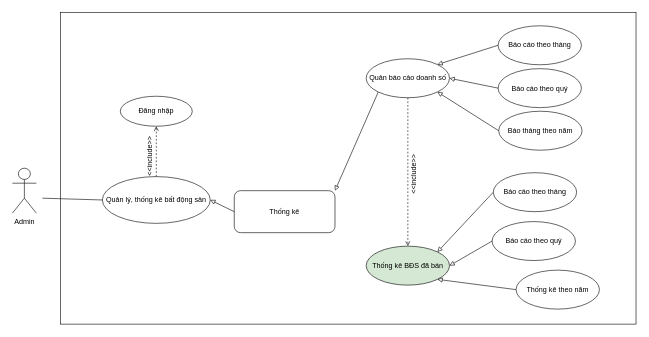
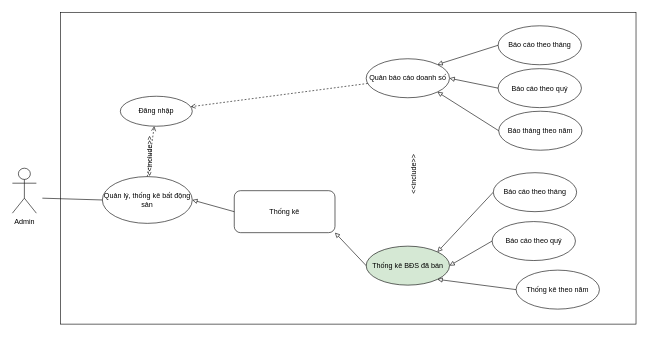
  <mxCell id="0" />
  <mxCell id="1" parent="0" />
  <mxCell id="2" value="Admin" style="shape=umlActor;verticalLabelPosition=bottom;labelBackgroundColor=#ffffff;verticalAlign=top;html=1;outlineConnect=0;" parent="1" vertex="1"><mxGeometry x="20" y="280" width="40" height="75" as="geometry" /></mxCell>
  <mxCell id="3" value="" style="rounded=0;whiteSpace=wrap;html=1;" parent="1" vertex="1"><mxGeometry x="100" y="20" width="960" height="520" as="geometry" /></mxCell>
- <mxCell id="4" value="Quản lý, thống kê bất động sản" style="ellipse;whiteSpace=wrap;html=1;" parent="1" vertex="1"><mxGeometry x="170" y="294" width="180" height="78" as="geometry" /></mxCell>
+ <mxCell id="4" value="Quản lý, thống kê bất động sản" style="ellipse;whiteSpace=wrap;html=1;" parent="1" vertex="1"><mxGeometry x="170" y="294" width="150" height="78" as="geometry" /></mxCell>
  <mxCell id="5" value="Quản báo cáo doanh số" style="ellipse;whiteSpace=wrap;html=1;" parent="1" vertex="1"><mxGeometry x="610" y="97.5" width="139" height="65" as="geometry" /></mxCell>
  <mxCell id="6" value="" style="endArrow=none;html=1;entryX=0;entryY=0.5;entryDx=0;entryDy=0;" parent="1" target="4" edge="1"><mxGeometry width="50" height="50" relative="1" as="geometry"><mxPoint x="70" y="330" as="sourcePoint" /><mxPoint x="130" y="250" as="targetPoint" /></mxGeometry></mxCell>
  <mxCell id="7" value="" style="endArrow=open;dashed=1;html=1;endFill=0;exitX=0.5;exitY=0;exitDx=0;exitDy=0;" parent="1" source="4" target="9" edge="1"><mxGeometry width="50" height="50" relative="1" as="geometry"><mxPoint x="602.5" y="290" as="sourcePoint" /><mxPoint x="740.074" y="332.322" as="targetPoint" /></mxGeometry></mxCell>
  <mxCell id="8" value="&amp;lt;&amp;lt;include&amp;gt;&amp;gt;" style="text;html=1;strokeColor=none;fillColor=none;align=center;verticalAlign=middle;whiteSpace=wrap;rounded=0;rotation=-90;" parent="1" vertex="1"><mxGeometry x="230" y="250" width="40" height="20" as="geometry" /></mxCell>
  <mxCell id="9" value="Đăng nhập" style="ellipse;whiteSpace=wrap;html=1;" parent="1" vertex="1"><mxGeometry x="200" y="160" width="120" height="50" as="geometry" /></mxCell>
- <mxCell id="10" value="" style="endArrow=block;html=1;endFill=0;exitX=0;exitY=1;exitDx=0;exitDy=0;entryX=1;entryY=0;entryDx=0;entryDy=0;" parent="1" source="5" target="11" edge="1"><mxGeometry width="50" height="50" relative="1" as="geometry"><mxPoint x="468.5" y="209.5" as="sourcePoint" /><mxPoint x="522.397" y="215.251" as="targetPoint" /><Array as="points" /></mxGeometry></mxCell>
  <mxCell id="11" value="Thống kê" style="whiteSpace=wrap;html=1;rounded=1;" parent="1" vertex="1"><mxGeometry x="390" y="317.5" width="168" height="70" as="geometry" /></mxCell>
  <mxCell id="12" value="Thống kê BĐS đã bán" style="ellipse;whiteSpace=wrap;html=1;fillColor=#d5e8d4;" parent="1" vertex="1"><mxGeometry x="610" y="410" width="139" height="65" as="geometry" /></mxCell>
  <mxCell id="13" value="Báo cáo theo tháng" style="ellipse;whiteSpace=wrap;html=1;" parent="1" vertex="1"><mxGeometry x="830" y="42.5" width="139" height="65" as="geometry" /></mxCell>
  <mxCell id="14" value="Báo cáo theo quý" style="ellipse;whiteSpace=wrap;html=1;" parent="1" vertex="1"><mxGeometry x="830" y="114" width="139" height="65" as="geometry" /></mxCell>
  <mxCell id="15" value="Báo tháng theo năm" style="ellipse;whiteSpace=wrap;html=1;" parent="1" vertex="1"><mxGeometry x="831" y="185" width="139" height="65" as="geometry" /></mxCell>
  <mxCell id="16" value="" style="endArrow=block;html=1;endFill=0;exitX=0;exitY=0.5;exitDx=0;exitDy=0;entryX=1;entryY=0;entryDx=0;entryDy=0;" parent="1" source="13" target="5" edge="1"><mxGeometry width="50" height="50" relative="1" as="geometry"><mxPoint x="640.153" y="162.886" as="sourcePoint" /><mxPoint x="532.397" y="225.251" as="targetPoint" /><Array as="points" /></mxGeometry></mxCell>
  <mxCell id="17" value="" style="endArrow=block;html=1;endFill=0;exitX=0;exitY=0.5;exitDx=0;exitDy=0;entryX=1;entryY=0.5;entryDx=0;entryDy=0;" parent="1" source="14" target="5" edge="1"><mxGeometry width="50" height="50" relative="1" as="geometry"><mxPoint x="650.153" y="172.886" as="sourcePoint" /><mxPoint x="542.397" y="235.251" as="targetPoint" /><Array as="points" /></mxGeometry></mxCell>
  <mxCell id="18" value="" style="endArrow=block;html=1;endFill=0;exitX=0;exitY=0.5;exitDx=0;exitDy=0;entryX=1;entryY=1;entryDx=0;entryDy=0;" parent="1" source="15" target="5" edge="1"><mxGeometry width="50" height="50" relative="1" as="geometry"><mxPoint x="660.153" y="182.886" as="sourcePoint" /><mxPoint x="552.397" y="245.251" as="targetPoint" /><Array as="points" /></mxGeometry></mxCell>
  <mxCell id="19" value="Thống kê theo năm" style="ellipse;whiteSpace=wrap;html=1;" parent="1" vertex="1"><mxGeometry x="860" y="450" width="139" height="65" as="geometry" /></mxCell>
  <mxCell id="20" value="" style="endArrow=block;html=1;endFill=0;exitX=0;exitY=0.5;exitDx=0;exitDy=0;entryX=1;entryY=0;entryDx=0;entryDy=0;" parent="1" source="26" target="12" edge="1"><mxGeometry width="50" height="50" relative="1" as="geometry"><mxPoint x="820" y="372" as="sourcePoint" /><mxPoint x="738.847" y="117.114" as="targetPoint" /><Array as="points" /></mxGeometry></mxCell>
  <mxCell id="21" value="" style="endArrow=block;html=1;endFill=0;exitX=0;exitY=0.5;exitDx=0;exitDy=0;entryX=1;entryY=1;entryDx=0;entryDy=0;" parent="1" source="19" target="12" edge="1"><mxGeometry width="50" height="50" relative="1" as="geometry"><mxPoint x="850" y="95" as="sourcePoint" /><mxPoint x="748.847" y="127.114" as="targetPoint" /><Array as="points" /></mxGeometry></mxCell>
- <mxCell id="23" value="" style="endArrow=open;dashed=1;html=1;endFill=0;entryX=0.5;entryY=0;entryDx=0;entryDy=0;" parent="1" source="5" target="12" edge="1"><mxGeometry width="50" height="50" relative="1" as="geometry"><mxPoint x="270" y="349.5" as="sourcePoint" /><mxPoint x="270" y="190" as="targetPoint" /></mxGeometry></mxCell>
+ <mxCell id="22" value="" style="endArrow=block;html=1;endFill=0;exitX=0;exitY=0.5;exitDx=0;exitDy=0;entryX=1;entryY=1;entryDx=0;entryDy=0;" parent="1" source="12" target="11" edge="1"><mxGeometry width="50" height="50" relative="1" as="geometry"><mxPoint x="840" y="392" as="sourcePoint" /><mxPoint x="748.847" y="439.614" as="targetPoint" /><Array as="points" /></mxGeometry></mxCell>
+ <mxCell id="23" value="" style="endArrow=open;dashed=1;html=1;endFill=0;" parent="1" source="5" target="9" edge="1"><mxGeometry width="50" height="50" relative="1" as="geometry"><mxPoint x="270" y="349.5" as="sourcePoint" /><mxPoint x="270" y="190" as="targetPoint" /></mxGeometry></mxCell>
  <mxCell id="24" value="&amp;lt;&amp;lt;include&amp;gt;&amp;gt;" style="text;html=1;strokeColor=none;fillColor=none;align=center;verticalAlign=middle;whiteSpace=wrap;rounded=0;rotation=-90;" parent="1" vertex="1"><mxGeometry x="670" y="280" width="40" height="20" as="geometry" /></mxCell>
  <mxCell id="25" value="" style="endArrow=block;html=1;endFill=0;exitX=0;exitY=0.5;exitDx=0;exitDy=0;entryX=1;entryY=0.5;entryDx=0;entryDy=0;" parent="1" source="11" target="4" edge="1"><mxGeometry width="50" height="50" relative="1" as="geometry"><mxPoint x="620" y="452.5" as="sourcePoint" /><mxPoint x="543.397" y="387.249" as="targetPoint" /><Array as="points" /></mxGeometry></mxCell>
  <mxCell id="26" value="Báo cáo theo tháng" style="ellipse;whiteSpace=wrap;html=1;" parent="1" vertex="1"><mxGeometry x="822" y="287.5" width="139" height="65" as="geometry" /></mxCell>
  <mxCell id="27" value="Báo cáo theo quý" style="ellipse;whiteSpace=wrap;html=1;" parent="1" vertex="1"><mxGeometry x="820" y="369" width="139" height="65" as="geometry" /></mxCell>
  <mxCell id="28" value="" style="endArrow=block;html=1;endFill=0;exitX=0;exitY=0.5;exitDx=0;exitDy=0;entryX=1;entryY=0.5;entryDx=0;entryDy=0;" parent="1" source="27" target="12" edge="1"><mxGeometry width="50" height="50" relative="1" as="geometry"><mxPoint x="832" y="330" as="sourcePoint" /><mxPoint x="738.847" y="429.614" as="targetPoint" /><Array as="points" /></mxGeometry></mxCell>
